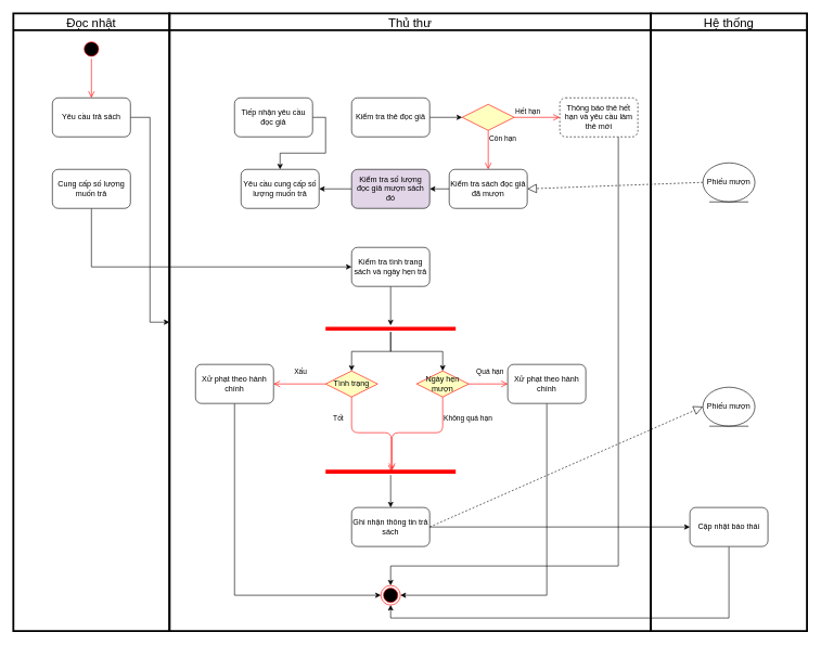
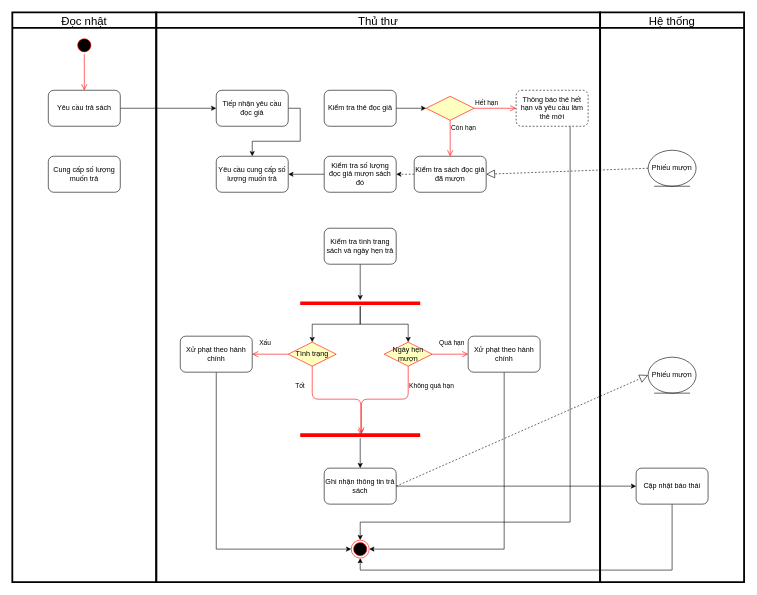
  <mxCell id="0" />
  <mxCell id="1" parent="0" />
  <mxCell id="2" value="" style="ellipse;html=1;shape=startState;fillColor=#000000;strokeColor=#ff0000;" vertex="1" parent="1"><mxGeometry x="125" y="60" width="30" height="30" as="geometry" /></mxCell>
  <mxCell id="3" value="" style="edgeStyle=orthogonalEdgeStyle;html=1;verticalAlign=bottom;endArrow=open;endSize=8;strokeColor=#ff0000;entryX=0.5;entryY=0;entryDx=0;entryDy=0;" edge="1" source="2" parent="1" target="5"><mxGeometry relative="1" as="geometry"><mxPoint x="235" y="150" as="targetPoint" /></mxGeometry></mxCell>
- <mxCell id="4" style="edgeStyle=orthogonalEdgeStyle;rounded=0;orthogonalLoop=1;jettySize=auto;html=1;exitX=1;exitY=0.5;exitDx=0;exitDy=0;" edge="1" parent="1" source="5" target="49"><mxGeometry relative="1" as="geometry" /></mxCell>
+ <mxCell id="4" style="edgeStyle=orthogonalEdgeStyle;rounded=0;orthogonalLoop=1;jettySize=auto;html=1;exitX=1;exitY=0.5;exitDx=0;exitDy=0;entryX=0;entryY=0.5;entryDx=0;entryDy=0;" edge="1" parent="1" source="5" target="7"><mxGeometry relative="1" as="geometry" /></mxCell>
  <mxCell id="5" value="Yêu cầu trả sách" style="rounded=1;whiteSpace=wrap;html=1;" vertex="1" parent="1"><mxGeometry x="80" y="150" width="120" height="60" as="geometry" /></mxCell>
  <mxCell id="6" style="edgeStyle=orthogonalEdgeStyle;rounded=0;orthogonalLoop=1;jettySize=auto;html=1;exitX=1;exitY=0.5;exitDx=0;exitDy=0;" edge="1" parent="1" source="7" target="19"><mxGeometry relative="1" as="geometry" /></mxCell>
  <mxCell id="7" value="Tiếp nhận yêu cầu đọc giả" style="rounded=1;whiteSpace=wrap;html=1;" vertex="1" parent="1"><mxGeometry x="360" y="150" width="120" height="60" as="geometry" /></mxCell>
  <mxCell id="8" style="edgeStyle=orthogonalEdgeStyle;rounded=0;orthogonalLoop=1;jettySize=auto;html=1;exitX=1;exitY=0.5;exitDx=0;exitDy=0;entryX=0;entryY=0.5;entryDx=0;entryDy=0;" edge="1" parent="1" source="9" target="10"><mxGeometry relative="1" as="geometry" /></mxCell>
  <mxCell id="9" value="Kiểm tra thẻ đọc giả" style="rounded=1;whiteSpace=wrap;html=1;" vertex="1" parent="1"><mxGeometry x="540" y="150" width="120" height="60" as="geometry" /></mxCell>
  <mxCell id="10" value="" style="rhombus;whiteSpace=wrap;html=1;fillColor=#ffffc0;strokeColor=#ff0000;" vertex="1" parent="1"><mxGeometry x="710" y="160" width="80" height="40" as="geometry" /></mxCell>
  <mxCell id="11" value="Hết hạn" style="edgeStyle=orthogonalEdgeStyle;html=1;align=left;verticalAlign=bottom;endArrow=open;endSize=8;strokeColor=#ff0000;entryX=0;entryY=0.5;entryDx=0;entryDy=0;" edge="1" source="10" parent="1" target="14"><mxGeometry x="-1" relative="1" as="geometry"><mxPoint x="890" y="180" as="targetPoint" /></mxGeometry></mxCell>
  <mxCell id="12" value="Còn hạn" style="edgeStyle=orthogonalEdgeStyle;html=1;align=left;verticalAlign=top;endArrow=open;endSize=8;strokeColor=#ff0000;entryX=0.5;entryY=0;entryDx=0;entryDy=0;" edge="1" source="10" parent="1" target="16"><mxGeometry x="-1" relative="1" as="geometry"><mxPoint x="750" y="260" as="targetPoint" /></mxGeometry></mxCell>
  <mxCell id="13" style="edgeStyle=orthogonalEdgeStyle;rounded=0;orthogonalLoop=1;jettySize=auto;html=1;exitX=0.75;exitY=1;exitDx=0;exitDy=0;entryX=0.5;entryY=0;entryDx=0;entryDy=0;" edge="1" parent="1" source="14" target="43"><mxGeometry relative="1" as="geometry"><mxPoint x="950" y="926" as="targetPoint" /><Array as="points"><mxPoint x="950" y="870" /><mxPoint x="600" y="870" /></Array></mxGeometry></mxCell>
  <mxCell id="14" value="Thông báo thẻ hết hạn và yêu cầu làm thẻ mới" style="rounded=1;whiteSpace=wrap;html=1;dashed=1;" vertex="1" parent="1"><mxGeometry x="860" y="150" width="120" height="60" as="geometry" /></mxCell>
- <mxCell id="15" style="edgeStyle=orthogonalEdgeStyle;rounded=0;orthogonalLoop=1;jettySize=auto;html=1;exitX=0;exitY=0.5;exitDx=0;exitDy=0;entryX=1;entryY=0.5;entryDx=0;entryDy=0;" edge="1" parent="1" source="16" target="18"><mxGeometry relative="1" as="geometry" /></mxCell>
+ <mxCell id="15" style="edgeStyle=orthogonalEdgeStyle;rounded=0;orthogonalLoop=1;jettySize=auto;html=1;exitX=0;exitY=0.5;exitDx=0;exitDy=0;entryX=1;entryY=0.5;entryDx=0;entryDy=0;dashed=1;" edge="1" parent="1" source="16" target="18"><mxGeometry relative="1" as="geometry" /></mxCell>
  <mxCell id="16" value="Kiểm tra sách đọc giả đã mượn" style="rounded=1;whiteSpace=wrap;html=1;" vertex="1" parent="1"><mxGeometry x="690" y="260" width="120" height="60" as="geometry" /></mxCell>
  <mxCell id="17" style="edgeStyle=orthogonalEdgeStyle;rounded=0;orthogonalLoop=1;jettySize=auto;html=1;exitX=0;exitY=0.5;exitDx=0;exitDy=0;entryX=1;entryY=0.5;entryDx=0;entryDy=0;" edge="1" parent="1" source="18" target="19"><mxGeometry relative="1" as="geometry" /></mxCell>
- <mxCell id="18" value="Kiểm tra số lượng đọc giả mượn sách đó" style="rounded=1;whiteSpace=wrap;html=1;fillColor=#e1d5e7;" vertex="1" parent="1"><mxGeometry x="540" y="260" width="120" height="60" as="geometry" /></mxCell>
- <mxCell id="19" value="Yêu cầu cung cấp số lượng muốn trả" style="rounded=1;whiteSpace=wrap;html=1;" vertex="1" parent="1"><mxGeometry x="370" y="260" width="120" height="60" as="geometry" /></mxCell>
- <mxCell id="20" style="edgeStyle=orthogonalEdgeStyle;rounded=0;orthogonalLoop=1;jettySize=auto;html=1;exitX=0.5;exitY=1;exitDx=0;exitDy=0;entryX=0;entryY=0.5;entryDx=0;entryDy=0;" edge="1" parent="1" source="21" target="23"><mxGeometry relative="1" as="geometry" /></mxCell>
+ <mxCell id="18" value="Kiểm tra số lượng đọc giả mượn sách đó" style="rounded=1;whiteSpace=wrap;html=1;" vertex="1" parent="1"><mxGeometry x="540" y="260" width="120" height="60" as="geometry" /></mxCell>
+ <mxCell id="19" value="Yêu cầu cung cấp số lượng muốn trả" style="rounded=1;whiteSpace=wrap;html=1;" vertex="1" parent="1"><mxGeometry x="360" y="260" width="120" height="60" as="geometry" /></mxCell>
  <mxCell id="21" value="Cung cấp số lượng muốn trả" style="rounded=1;whiteSpace=wrap;html=1;" vertex="1" parent="1"><mxGeometry x="80" y="260" width="120" height="60" as="geometry" /></mxCell>
  <mxCell id="22" style="edgeStyle=orthogonalEdgeStyle;rounded=0;orthogonalLoop=1;jettySize=auto;html=1;exitX=0.5;exitY=1;exitDx=0;exitDy=0;" edge="1" parent="1" source="23" target="26"><mxGeometry relative="1" as="geometry" /></mxCell>
  <mxCell id="23" value="Kiểm tra tình trang sách và ngày hẹn trả" style="rounded=1;whiteSpace=wrap;html=1;" vertex="1" parent="1"><mxGeometry x="540" y="380" width="120" height="60" as="geometry" /></mxCell>
  <mxCell id="24" style="edgeStyle=orthogonalEdgeStyle;rounded=0;orthogonalLoop=1;jettySize=auto;html=1;entryX=0.5;entryY=0;entryDx=0;entryDy=0;" edge="1" parent="1" source="26" target="27"><mxGeometry relative="1" as="geometry" /></mxCell>
  <mxCell id="25" style="edgeStyle=orthogonalEdgeStyle;rounded=0;orthogonalLoop=1;jettySize=auto;html=1;entryX=0.5;entryY=0;entryDx=0;entryDy=0;" edge="1" parent="1" source="26" target="30"><mxGeometry relative="1" as="geometry" /></mxCell>
  <mxCell id="26" value="" style="shape=line;html=1;strokeWidth=6;strokeColor=#ff0000;" vertex="1" parent="1"><mxGeometry x="500" y="500" width="200" height="10" as="geometry" /></mxCell>
- <mxCell id="27" value="Tình trạng" style="rhombus;whiteSpace=wrap;html=1;fillColor=#ffffc0;strokeColor=#ff0000;" vertex="1" parent="1"><mxGeometry x="500" y="570" width="80" height="40" as="geometry" /></mxCell>
+ <mxCell id="27" value="Tình trạng" style="rhombus;whiteSpace=wrap;html=1;fillColor=#ffffc0;strokeColor=#ff0000;" vertex="1" parent="1"><mxGeometry x="480" y="570" width="80" height="40" as="geometry" /></mxCell>
  <mxCell id="28" value="Xấu" style="edgeStyle=orthogonalEdgeStyle;html=1;align=left;verticalAlign=bottom;endArrow=open;endSize=8;strokeColor=#ff0000;entryX=0.505;entryY=0.5;entryDx=0;entryDy=0;entryPerimeter=0;" edge="1" source="27" parent="1" target="36"><mxGeometry x="-1" y="-95" relative="1" as="geometry"><mxPoint x="660" y="590" as="targetPoint" /><mxPoint x="5" y="-30" as="offset" /></mxGeometry></mxCell>
  <mxCell id="29" value="Tốt" style="edgeStyle=orthogonalEdgeStyle;html=1;align=left;verticalAlign=top;endArrow=open;endSize=8;strokeColor=#ff0000;entryX=1;entryY=0.5;entryDx=0;entryDy=0;" edge="1" source="27" parent="1" target="34"><mxGeometry x="-1" y="41" relative="1" as="geometry"><mxPoint x="520" y="670" as="targetPoint" /><mxPoint x="10" y="-1" as="offset" /></mxGeometry></mxCell>
  <mxCell id="30" value="Ngày hẹn mượn" style="rhombus;whiteSpace=wrap;html=1;fillColor=#ffffc0;strokeColor=#ff0000;" vertex="1" parent="1"><mxGeometry x="640" y="570" width="80" height="40" as="geometry" /></mxCell>
  <mxCell id="31" value="Quá hạn" style="edgeStyle=orthogonalEdgeStyle;html=1;align=left;verticalAlign=bottom;endArrow=open;endSize=8;strokeColor=#ff0000;entryX=0;entryY=0.5;entryDx=0;entryDy=0;entryPerimeter=0;" edge="1" parent="1" source="30" target="38"><mxGeometry x="-0.667" y="10" relative="1" as="geometry"><mxPoint x="820" y="590" as="targetPoint" /><mxPoint as="offset" /></mxGeometry></mxCell>
  <mxCell id="32" value="Không quá hạn" style="edgeStyle=orthogonalEdgeStyle;html=1;align=left;verticalAlign=top;endArrow=open;endSize=8;strokeColor=#ff0000;entryX=0.51;entryY=0.2;entryDx=0;entryDy=0;entryPerimeter=0;" edge="1" parent="1" source="30" target="36"><mxGeometry x="-0.789" relative="1" as="geometry"><mxPoint x="680" y="670" as="targetPoint" /><mxPoint as="offset" /></mxGeometry></mxCell>
  <mxCell id="33" style="edgeStyle=orthogonalEdgeStyle;rounded=0;orthogonalLoop=1;jettySize=auto;html=1;exitX=0.5;exitY=1;exitDx=0;exitDy=0;entryX=0;entryY=0.5;entryDx=0;entryDy=0;" edge="1" parent="1" source="34" target="43"><mxGeometry relative="1" as="geometry" /></mxCell>
  <mxCell id="34" value="Xử phạt theo hành chính" style="rounded=1;whiteSpace=wrap;html=1;" vertex="1" parent="1"><mxGeometry x="300" y="560" width="120" height="60" as="geometry" /></mxCell>
  <mxCell id="35" value="" style="edgeStyle=orthogonalEdgeStyle;rounded=0;orthogonalLoop=1;jettySize=auto;html=1;" edge="1" parent="1" source="36" target="40"><mxGeometry relative="1" as="geometry" /></mxCell>
  <mxCell id="36" value="" style="shape=line;html=1;strokeWidth=6;strokeColor=#ff0000;" vertex="1" parent="1"><mxGeometry x="500" y="720" width="200" height="10" as="geometry" /></mxCell>
  <mxCell id="37" style="edgeStyle=orthogonalEdgeStyle;rounded=0;orthogonalLoop=1;jettySize=auto;html=1;exitX=0.5;exitY=1;exitDx=0;exitDy=0;entryX=1;entryY=0.5;entryDx=0;entryDy=0;" edge="1" parent="1" source="38" target="43"><mxGeometry relative="1" as="geometry" /></mxCell>
  <mxCell id="38" value="Xử phạt theo hành chính" style="rounded=1;whiteSpace=wrap;html=1;" vertex="1" parent="1"><mxGeometry x="780" y="560" width="120" height="60" as="geometry" /></mxCell>
  <mxCell id="39" style="edgeStyle=orthogonalEdgeStyle;rounded=0;orthogonalLoop=1;jettySize=auto;html=1;exitX=1;exitY=0.5;exitDx=0;exitDy=0;entryX=0;entryY=0.5;entryDx=0;entryDy=0;" edge="1" parent="1" source="40" target="42"><mxGeometry relative="1" as="geometry" /></mxCell>
  <mxCell id="40" value="Ghi nhận thông tin trả sách" style="rounded=1;whiteSpace=wrap;html=1;" vertex="1" parent="1"><mxGeometry x="540" y="780" width="120" height="60" as="geometry" /></mxCell>
  <mxCell id="41" style="edgeStyle=orthogonalEdgeStyle;rounded=0;orthogonalLoop=1;jettySize=auto;html=1;exitX=0.5;exitY=1;exitDx=0;exitDy=0;entryX=0.5;entryY=1;entryDx=0;entryDy=0;" edge="1" parent="1" source="42" target="43"><mxGeometry relative="1" as="geometry" /></mxCell>
  <mxCell id="42" value="Cập nhật báo thái" style="rounded=1;whiteSpace=wrap;html=1;" vertex="1" parent="1"><mxGeometry x="1060" y="780" width="120" height="60" as="geometry" /></mxCell>
  <mxCell id="43" value="" style="ellipse;html=1;shape=endState;fillColor=#000000;strokeColor=#ff0000;" vertex="1" parent="1"><mxGeometry x="585" y="900" width="30" height="30" as="geometry" /></mxCell>
  <mxCell id="44" value="Phiếu mượn" style="ellipse;shape=umlEntity;whiteSpace=wrap;html=1;" vertex="1" parent="1"><mxGeometry x="1080" y="250" width="80" height="60" as="geometry" /></mxCell>
  <mxCell id="45" value="" style="endArrow=block;dashed=1;endFill=0;endSize=12;html=1;entryX=1;entryY=0.5;entryDx=0;entryDy=0;exitX=0;exitY=0.5;exitDx=0;exitDy=0;" edge="1" parent="1" source="44" target="16"><mxGeometry width="160" relative="1" as="geometry"><mxPoint x="600" y="360" as="sourcePoint" /><mxPoint x="760" y="360" as="targetPoint" /></mxGeometry></mxCell>
  <mxCell id="46" value="Phiếu mượn" style="ellipse;shape=umlEntity;whiteSpace=wrap;html=1;" vertex="1" parent="1"><mxGeometry x="1080" y="595" width="80" height="60" as="geometry" /></mxCell>
  <mxCell id="47" value="" style="endArrow=block;dashed=1;endFill=0;endSize=12;html=1;entryX=0;entryY=0.5;entryDx=0;entryDy=0;exitX=1;exitY=0.5;exitDx=0;exitDy=0;" edge="1" parent="1" source="40" target="46"><mxGeometry width="160" relative="1" as="geometry"><mxPoint x="1060" y="290" as="sourcePoint" /><mxPoint x="820" y="300" as="targetPoint" /></mxGeometry></mxCell>
  <mxCell id="48" value="Đọc nhật" style="swimlane;fontStyle=0;childLayout=stackLayout;horizontal=1;startSize=26;fillColor=none;horizontalStack=0;resizeParent=1;resizeParentMax=0;resizeLast=0;collapsible=1;marginBottom=0;fontSize=19;strokeWidth=3;" vertex="1" parent="1"><mxGeometry y="20" width="240" height="950" as="geometry" x="20" /></mxCell>
  <mxCell id="49" value="Thủ thư" style="swimlane;fontStyle=0;childLayout=stackLayout;horizontal=1;startSize=26;fillColor=none;horizontalStack=0;resizeParent=1;resizeParentMax=0;resizeLast=0;collapsible=1;marginBottom=0;fontSize=19;strokeWidth=3;" vertex="1" parent="1"><mxGeometry x="260" y="20" width="740" height="950" as="geometry" /></mxCell>
  <mxCell id="50" value="Hệ thống" style="swimlane;fontStyle=0;childLayout=stackLayout;horizontal=1;startSize=26;fillColor=none;horizontalStack=0;resizeParent=1;resizeParentMax=0;resizeLast=0;collapsible=1;marginBottom=0;fontSize=19;strokeWidth=3;" vertex="1" parent="1"><mxGeometry x="1000" y="20" width="240" height="950" as="geometry" /></mxCell>
